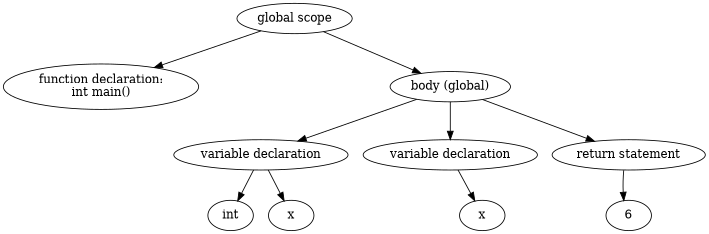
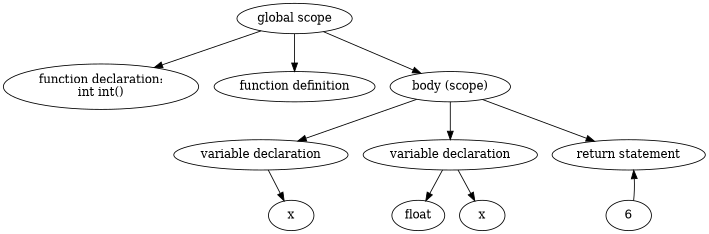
  digraph {
-   n1 [label="function declaration:\nint main()"]
-   n3 [label="body (global)"]
+   n1 [label="function declaration:\nint int()"]
+   n2 [label="function definition"]
+   n3 [label="body (scope)"]
    n4 [label="variable declaration"]
    n5 [label="variable declaration"]
    n6 [label="return statement"]
-   n7 [label=int]
    n8 [label=x]
+   n9 [label=float]
    n10 [label=x]
    n11 [label=6]
    n12 [label="global scope"]
    n3 -> n4
    n3 -> n5
    n3 -> n6
-   n4 -> n7
    n4 -> n8
+   n5 -> n9
    n5 -> n10
-   n6 -> n11
+   n11 -> n6
    n12 -> n1
+   n12 -> n2
    n12 -> n3
  }
